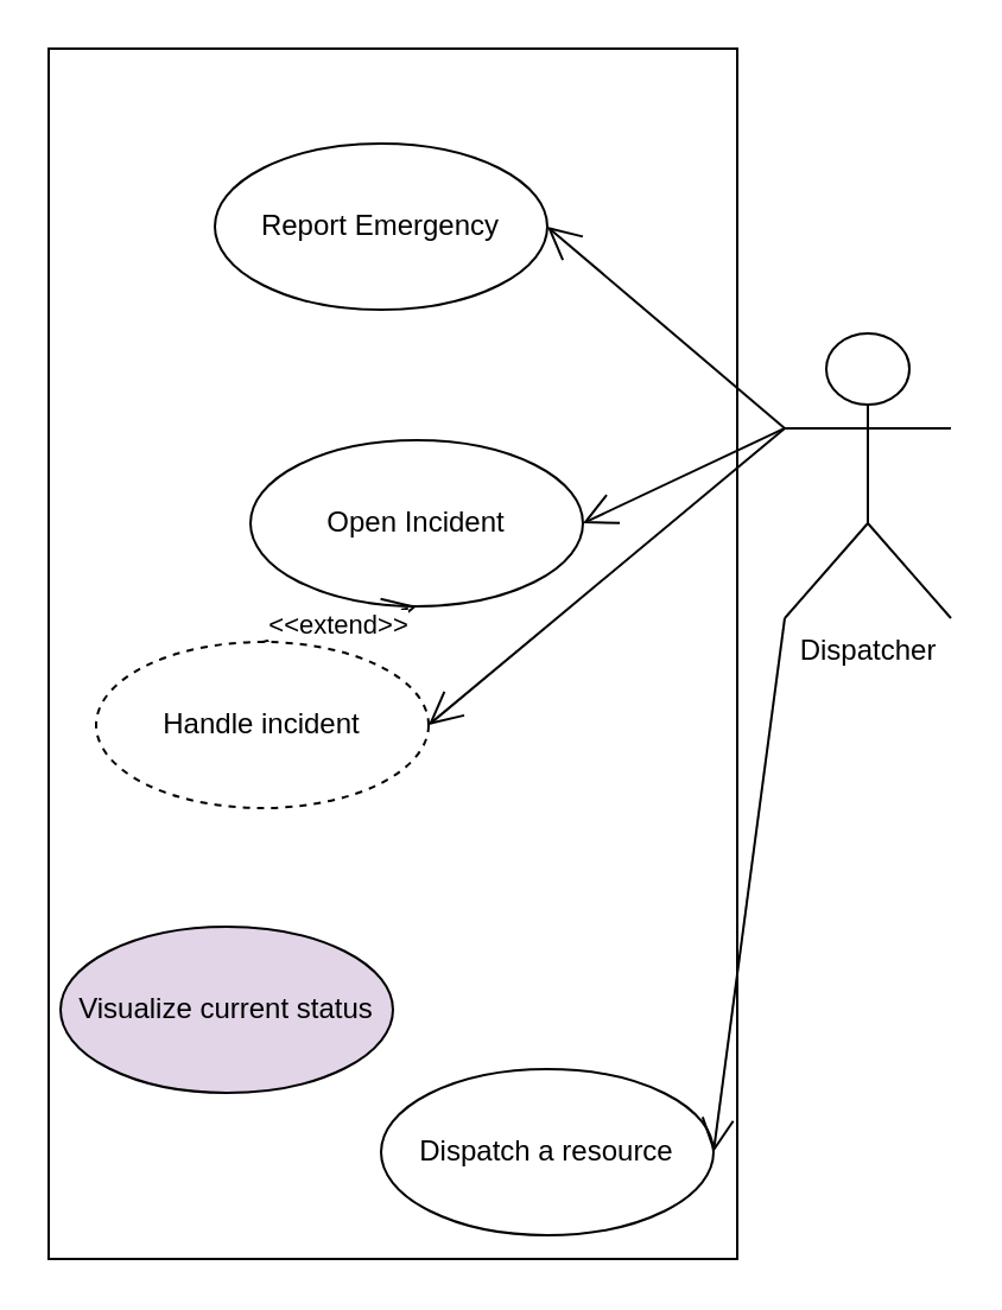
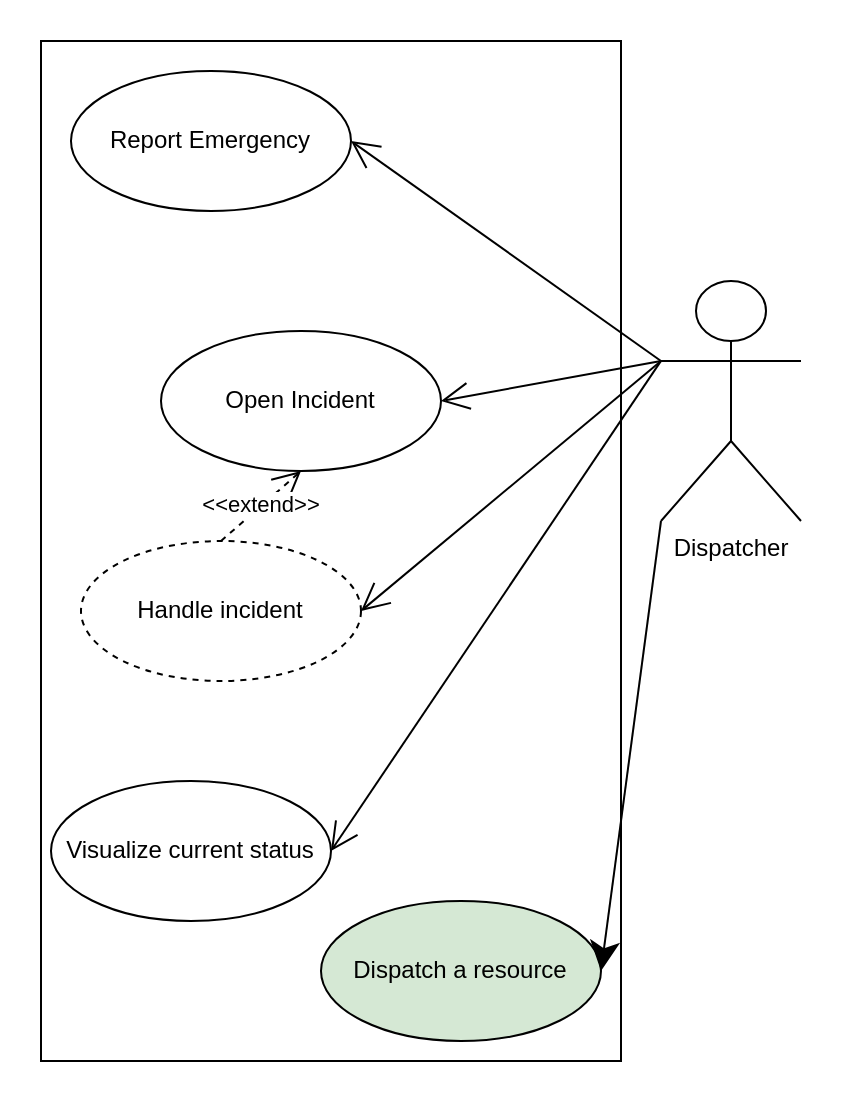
  <mxCell id="0" />
  <mxCell id="1" parent="0" />
  <mxCell id="2" value="" style="rounded=0;whiteSpace=wrap;html=1;" vertex="1" parent="1"><mxGeometry x="20" y="20" width="290" height="510" as="geometry" /></mxCell>
  <mxCell id="3" value="Dispatcher&lt;br&gt;" style="shape=umlActor;verticalLabelPosition=bottom;verticalAlign=top;html=1;outlineConnect=0;" vertex="1" parent="1"><mxGeometry x="330" y="140" width="70" height="120" as="geometry" /></mxCell>
- <mxCell id="4" value="Dispatch a resource" style="ellipse;whiteSpace=wrap;html=1;" vertex="1" parent="1"><mxGeometry x="160" y="450" width="140" height="70" as="geometry" /></mxCell>
- <mxCell id="5" value="Visualize current status" style="ellipse;whiteSpace=wrap;html=1;fillColor=#e1d5e7;" vertex="1" parent="1"><mxGeometry x="25" y="390" width="140" height="70" as="geometry" /></mxCell>
- <mxCell id="6" value="Report Emergency" style="ellipse;whiteSpace=wrap;html=1;" vertex="1" parent="1"><mxGeometry x="90" y="60" width="140" height="70" as="geometry" /></mxCell>
- <mxCell id="8" value="" style="endArrow=open;endFill=1;endSize=12;html=1;exitX=0;exitY=1;exitDx=0;exitDy=0;exitPerimeter=0;entryX=1;entryY=0.5;entryDx=0;entryDy=0;" edge="1" parent="1" source="3" target="4"><mxGeometry width="160" relative="1" as="geometry"><mxPoint x="90" y="270" as="sourcePoint" /><mxPoint x="250" y="270" as="targetPoint" /></mxGeometry></mxCell>
- <mxCell id="9" value="Open Incident" style="ellipse;whiteSpace=wrap;html=1;" vertex="1" parent="1"><mxGeometry x="105" y="185" width="140" height="70" as="geometry" /></mxCell>
+ <mxCell id="4" value="Dispatch a resource" style="ellipse;whiteSpace=wrap;html=1;fillColor=#d5e8d4;" vertex="1" parent="1"><mxGeometry x="160" y="450" width="140" height="70" as="geometry" /></mxCell>
+ <mxCell id="5" value="Visualize current status" style="ellipse;whiteSpace=wrap;html=1;" vertex="1" parent="1"><mxGeometry x="25" y="390" width="140" height="70" as="geometry" /></mxCell>
+ <mxCell id="6" value="Report Emergency" style="ellipse;whiteSpace=wrap;html=1;" vertex="1" parent="1"><mxGeometry x="35" y="35" width="140" height="70" as="geometry" /></mxCell>
+ <mxCell id="7" value="" style="endArrow=open;endFill=1;endSize=12;html=1;exitX=0;exitY=0.333;exitDx=0;exitDy=0;exitPerimeter=0;entryX=1;entryY=0.5;entryDx=0;entryDy=0;" edge="1" parent="1" source="3" target="5"><mxGeometry width="160" relative="1" as="geometry"><mxPoint x="90" y="270" as="sourcePoint" /><mxPoint x="250" y="270" as="targetPoint" /></mxGeometry></mxCell>
+ <mxCell id="8" value="" style="endArrow=classic;endFill=1;endSize=12;html=1;exitX=0;exitY=1;exitDx=0;exitDy=0;exitPerimeter=0;entryX=1;entryY=0.5;entryDx=0;entryDy=0;" edge="1" parent="1" source="3" target="4"><mxGeometry width="160" relative="1" as="geometry"><mxPoint x="90" y="270" as="sourcePoint" /><mxPoint x="250" y="270" as="targetPoint" /></mxGeometry></mxCell>
+ <mxCell id="9" value="Open Incident" style="ellipse;whiteSpace=wrap;html=1;" vertex="1" parent="1"><mxGeometry x="80" y="165" width="140" height="70" as="geometry" /></mxCell>
  <mxCell id="10" value="" style="endArrow=open;endFill=1;endSize=12;html=1;exitX=0;exitY=0.333;exitDx=0;exitDy=0;exitPerimeter=0;entryX=1;entryY=0.5;entryDx=0;entryDy=0;" edge="1" parent="1" source="3" target="9"><mxGeometry width="160" relative="1" as="geometry"><mxPoint x="90" y="270" as="sourcePoint" /><mxPoint x="250" y="270" as="targetPoint" /></mxGeometry></mxCell>
  <mxCell id="11" value="Handle incident" style="ellipse;whiteSpace=wrap;html=1;dashed=1;" vertex="1" parent="1"><mxGeometry x="40" y="270" width="140" height="70" as="geometry" /></mxCell>
  <mxCell id="12" value="" style="endArrow=open;endFill=1;endSize=12;html=1;exitX=0;exitY=0.333;exitDx=0;exitDy=0;exitPerimeter=0;entryX=1;entryY=0.5;entryDx=0;entryDy=0;" edge="1" parent="1" source="3" target="11"><mxGeometry width="160" relative="1" as="geometry"><mxPoint x="90" y="270" as="sourcePoint" /><mxPoint x="250" y="270" as="targetPoint" /></mxGeometry></mxCell>
  <mxCell id="13" value="&amp;lt;&amp;lt;extend&amp;gt;&amp;gt;" style="endArrow=open;endSize=12;dashed=1;html=1;exitX=0.5;exitY=0;exitDx=0;exitDy=0;entryX=0.5;entryY=1;entryDx=0;entryDy=0;" edge="1" parent="1" source="11" target="9"><mxGeometry width="160" relative="1" as="geometry"><mxPoint x="90" y="270" as="sourcePoint" /><mxPoint x="250" y="270" as="targetPoint" /><Array as="points" /></mxGeometry></mxCell>
  <mxCell id="14" value="" style="endArrow=open;endFill=1;endSize=12;html=1;entryX=1;entryY=0.5;entryDx=0;entryDy=0;" edge="1" parent="1" target="6"><mxGeometry width="160" relative="1" as="geometry"><mxPoint x="330" y="180" as="sourcePoint" /><mxPoint x="250" y="270" as="targetPoint" /></mxGeometry></mxCell>
